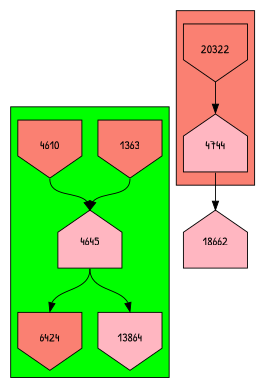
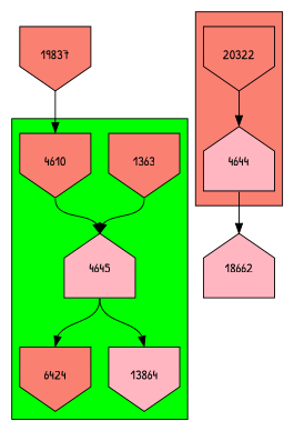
  digraph {
    fontname="Patrick Hand"
    node [fillcolor=salmon fontname="Patrick Hand" shape=invhouse style=filled]
    edge [fontname="Patrick Hand" headport=n tailport=s]
    n1 [height=1 label=1363 width=1]
    4610 [height=1 width=1]
    4645 [fillcolor=lightpink height=1 shape=house width=1]
    6424 [height=1 width=1]
    n5 [fillcolor=lightpink height=1 label=13864 width=1]
    20322 [height=1 width=1]
-   4744 [fillcolor=lightpink height=1 shape=house width=1]
+   4744 [fillcolor=lightpink height=1 shape=house width=1 label=4644]
    n8 [fillcolor=lightpink height=1 label=18662 shape=house width=1]
+   19837 [height=1 width=1]
    subgraph cluster_1 {
      fillcolor=green
      style=filled
      n1
      4610
      4645
      6424
      n5
    }
    subgraph cluster_2 {
      fillcolor=salmon
      style=filled
      20322
      4744
    }
    n1 -> 4645
    4610 -> 4645
    4645 -> 6424
    4645 -> n5
    20322 -> 4744
    4744 -> n8
+   19837 -> 4610
  }
